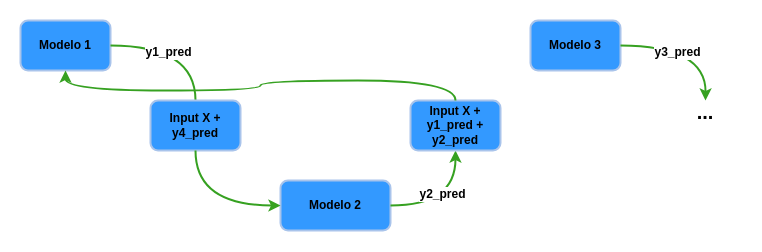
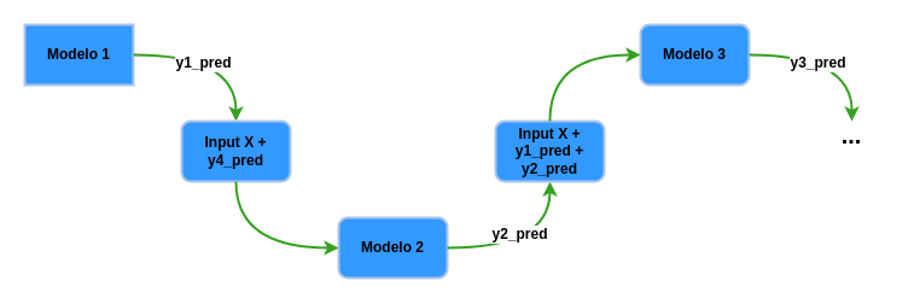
  <mxCell id="0" />
  <mxCell id="1" parent="0" />
- <mxCell id="2" value="&lt;b&gt;&lt;font face=&quot;Helvetica&quot;&gt;Modelo 1&lt;/font&gt;&lt;/b&gt;" style="rounded=1;whiteSpace=wrap;html=1;fillColor=#3399FF;strokeWidth=2;strokeColor=#A9C4EB;" vertex="1" parent="1"><mxGeometry x="20" y="20" width="90" height="50" as="geometry" /></mxCell>
- <mxCell id="3" style="edgeStyle=orthogonalEdgeStyle;rounded=0;orthogonalLoop=1;jettySize=auto;html=1;strokeWidth=2;strokeColor=#36a121;curved=1;exitX=1;exitY=0.5;exitDx=0;exitDy=0;entryX=0.5;entryY=0;entryDx=0;entryDy=0;endArrow=none;" edge="1" parent="1" source="2" target="5"><mxGeometry relative="1" as="geometry"><mxPoint x="130" y="60" as="sourcePoint" /><mxPoint x="230" y="110" as="targetPoint" /></mxGeometry></mxCell>
+ <mxCell id="2" value="&lt;b&gt;&lt;font face=&quot;Helvetica&quot;&gt;Modelo 1&lt;/font&gt;&lt;/b&gt;" style="whiteSpace=wrap;html=1;fillColor=#3399FF;strokeWidth=2;strokeColor=#A9C4EB;rounded=0;" vertex="1" parent="1"><mxGeometry x="20" y="20" width="90" height="50" as="geometry" /></mxCell>
+ <mxCell id="3" style="edgeStyle=orthogonalEdgeStyle;rounded=0;orthogonalLoop=1;jettySize=auto;html=1;strokeWidth=2;strokeColor=#36a121;curved=1;exitX=1;exitY=0.5;exitDx=0;exitDy=0;entryX=0.5;entryY=0;entryDx=0;entryDy=0;" edge="1" parent="1" source="2" target="5"><mxGeometry relative="1" as="geometry"><mxPoint x="130" y="60" as="sourcePoint" /><mxPoint x="230" y="110" as="targetPoint" /></mxGeometry></mxCell>
  <mxCell id="4" value="y1_pred" style="edgeLabel;html=1;align=center;verticalAlign=middle;resizable=0;points=[];fontStyle=1;fontSize=12;" vertex="1" connectable="0" parent="3"><mxGeometry x="-0.19" y="-6" relative="1" as="geometry"><mxPoint as="offset" /></mxGeometry></mxCell>
  <mxCell id="5" value="&lt;b&gt;&lt;font style=&quot;font-size: 12px;&quot; face=&quot;Helvetica&quot;&gt;Input X + y4_pred&lt;/font&gt;&lt;/b&gt;" style="rounded=1;whiteSpace=wrap;html=1;fillColor=#3399FF;strokeWidth=2;strokeColor=#A9C4EB;" vertex="1" parent="1"><mxGeometry x="150" y="100" width="90" height="50" as="geometry" /></mxCell>
- <mxCell id="6" value="&lt;b&gt;&lt;font face=&quot;Helvetica&quot;&gt;Modelo 2&lt;/font&gt;&lt;/b&gt;" style="rounded=1;whiteSpace=wrap;html=1;fillColor=#3399FF;strokeWidth=2;strokeColor=#A9C4EB;" vertex="1" parent="1"><mxGeometry x="280" y="180" width="110" height="50" as="geometry" /></mxCell>
+ <mxCell id="6" value="&lt;b&gt;&lt;font face=&quot;Helvetica&quot;&gt;Modelo 2&lt;/font&gt;&lt;/b&gt;" style="rounded=1;whiteSpace=wrap;html=1;fillColor=#3399FF;strokeWidth=2;strokeColor=#A9C4EB;" vertex="1" parent="1"><mxGeometry x="280" y="180" width="90" height="50" as="geometry" /></mxCell>
  <mxCell id="7" style="edgeStyle=orthogonalEdgeStyle;rounded=0;orthogonalLoop=1;jettySize=auto;html=1;entryX=0;entryY=0.5;entryDx=0;entryDy=0;strokeWidth=2;strokeColor=#36a121;curved=1;exitX=0.5;exitY=1;exitDx=0;exitDy=0;" edge="1" parent="1" source="5" target="6"><mxGeometry relative="1" as="geometry"><mxPoint x="175.5" y="229.5" as="sourcePoint" /><mxPoint x="275.5" y="189.5" as="targetPoint" /></mxGeometry></mxCell>
  <mxCell id="8" style="edgeStyle=orthogonalEdgeStyle;rounded=0;orthogonalLoop=1;jettySize=auto;html=1;strokeWidth=2;strokeColor=#36a121;curved=1;exitX=1;exitY=0.5;exitDx=0;exitDy=0;entryX=0.5;entryY=1;entryDx=0;entryDy=0;" edge="1" parent="1" source="6" target="10"><mxGeometry relative="1" as="geometry"><mxPoint x="410" y="200" as="sourcePoint" /><mxPoint x="440" y="150" as="targetPoint" /></mxGeometry></mxCell>
  <mxCell id="9" value="y2_pred" style="edgeLabel;html=1;align=center;verticalAlign=middle;resizable=0;points=[];fontStyle=1;fontSize=12;" vertex="1" connectable="0" parent="8"><mxGeometry x="-0.155" y="12" relative="1" as="geometry"><mxPoint as="offset" /></mxGeometry></mxCell>
  <mxCell id="10" value="&lt;b&gt;&lt;font style=&quot;font-size: 12px;&quot; face=&quot;Helvetica&quot;&gt;Input X + y1_pred + y2_pred&lt;/font&gt;&lt;/b&gt;" style="rounded=1;whiteSpace=wrap;html=1;fillColor=#3399FF;strokeWidth=2;strokeColor=#A9C4EB;" vertex="1" parent="1"><mxGeometry x="410" y="100" width="90" height="50" as="geometry" /></mxCell>
  <mxCell id="11" value="&lt;b&gt;&lt;font face=&quot;Helvetica&quot;&gt;Modelo 3&lt;/font&gt;&lt;/b&gt;" style="rounded=1;whiteSpace=wrap;html=1;fillColor=#3399FF;strokeWidth=2;strokeColor=#A9C4EB;" vertex="1" parent="1"><mxGeometry x="530" y="20" width="90" height="50" as="geometry" /></mxCell>
- <mxCell id="12" style="edgeStyle=orthogonalEdgeStyle;rounded=0;orthogonalLoop=1;jettySize=auto;html=1;strokeWidth=2;strokeColor=#36a121;curved=1;exitX=0.5;exitY=0;exitDx=0;exitDy=0;" edge="1" parent="1" source="10" target="2"><mxGeometry relative="1" as="geometry"><mxPoint x="530" y="180" as="sourcePoint" /><mxPoint x="595" y="235" as="targetPoint" /></mxGeometry></mxCell>
+ <mxCell id="12" style="edgeStyle=orthogonalEdgeStyle;rounded=0;orthogonalLoop=1;jettySize=auto;html=1;entryX=0;entryY=0.5;entryDx=0;entryDy=0;strokeWidth=2;strokeColor=#36a121;curved=1;exitX=0.5;exitY=0;exitDx=0;exitDy=0;" edge="1" parent="1" source="10" target="11"><mxGeometry relative="1" as="geometry"><mxPoint x="530" y="180" as="sourcePoint" /><mxPoint x="595" y="235" as="targetPoint" /></mxGeometry></mxCell>
  <mxCell id="13" style="edgeStyle=orthogonalEdgeStyle;rounded=0;orthogonalLoop=1;jettySize=auto;html=1;strokeWidth=2;strokeColor=#36a121;curved=1;exitX=1;exitY=0.5;exitDx=0;exitDy=0;entryX=0.5;entryY=0;entryDx=0;entryDy=0;" edge="1" parent="1"><mxGeometry relative="1" as="geometry"><mxPoint x="620" y="45" as="sourcePoint" /><mxPoint x="705" y="100" as="targetPoint" /></mxGeometry></mxCell>
  <mxCell id="14" value="y3_pred" style="edgeLabel;html=1;align=center;verticalAlign=middle;resizable=0;points=[];fontStyle=1;fontSize=12;" vertex="1" connectable="0" parent="13"><mxGeometry x="-0.19" y="-6" relative="1" as="geometry"><mxPoint as="offset" /></mxGeometry></mxCell>
  <mxCell id="15" value="&lt;b&gt;&lt;font style=&quot;font-size: 20px;&quot;&gt;...&lt;/font&gt;&lt;/b&gt;" style="text;html=1;align=center;verticalAlign=middle;whiteSpace=wrap;rounded=0;" vertex="1" parent="1"><mxGeometry x="670" y="106" width="70" height="10" as="geometry" /></mxCell>
